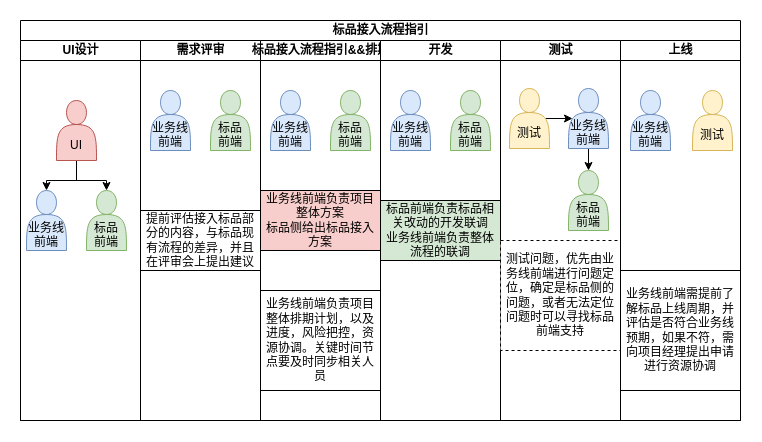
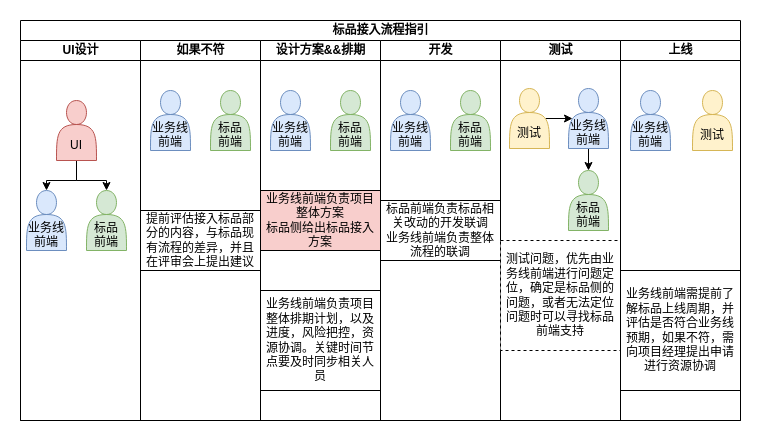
  <mxCell id="0" />
  <mxCell id="1" parent="0" />
  <mxCell id="2" value="标品接入流程指引" style="swimlane;childLayout=stackLayout;resizeParent=1;resizeParentMax=0;startSize=20;html=1;" vertex="1" parent="1"><mxGeometry x="20" y="20" width="720" height="400" as="geometry" /></mxCell>
  <mxCell id="3" value="UI设计" style="swimlane;startSize=20;html=1;" vertex="1" parent="2"><mxGeometry y="20" width="120" height="380" as="geometry"><mxRectangle y="20" width="40" height="460" as="alternateBounds" /></mxGeometry></mxCell>
  <mxCell id="4" style="edgeStyle=orthogonalEdgeStyle;rounded=0;orthogonalLoop=1;jettySize=auto;html=1;exitX=0.5;exitY=1;exitDx=0;exitDy=0;entryX=0.5;entryY=0;entryDx=0;entryDy=0;" edge="1" parent="3" source="6" target="7"><mxGeometry relative="1" as="geometry" /></mxCell>
  <mxCell id="5" style="edgeStyle=orthogonalEdgeStyle;rounded=0;orthogonalLoop=1;jettySize=auto;html=1;exitX=0.5;exitY=1;exitDx=0;exitDy=0;entryX=0.5;entryY=0;entryDx=0;entryDy=0;" edge="1" parent="3" source="6" target="8"><mxGeometry relative="1" as="geometry" /></mxCell>
  <mxCell id="6" value="&lt;br&gt;&lt;br&gt;UI" style="shape=actor;whiteSpace=wrap;html=1;fillColor=#f8cecc;strokeColor=#b85450;" vertex="1" parent="3"><mxGeometry x="36.0" y="60" width="40" height="60" as="geometry" /></mxCell>
  <mxCell id="7" value="&lt;br&gt;&lt;br&gt;业务线前端" style="shape=actor;whiteSpace=wrap;html=1;fillColor=#dae8fc;strokeColor=#6c8ebf;" vertex="1" parent="3"><mxGeometry x="6.0" y="150" width="40" height="60" as="geometry" /></mxCell>
  <mxCell id="8" value="&lt;br&gt;&lt;br&gt;标品&lt;br&gt;前端" style="shape=actor;whiteSpace=wrap;html=1;fillColor=#d5e8d4;strokeColor=#82b366;" vertex="1" parent="3"><mxGeometry x="66.0" y="150" width="40" height="60" as="geometry" /></mxCell>
- <mxCell id="9" value="需求评审" style="swimlane;startSize=20;html=1;" vertex="1" parent="2"><mxGeometry x="120" y="20" width="120" height="380" as="geometry"><mxRectangle x="120" y="20" width="40" height="460" as="alternateBounds" /></mxGeometry></mxCell>
+ <mxCell id="9" value="如果不符" style="swimlane;startSize=20;html=1;" vertex="1" parent="2"><mxGeometry x="120" y="20" width="120" height="380" as="geometry"><mxRectangle x="120" y="20" width="40" height="460" as="alternateBounds" /></mxGeometry></mxCell>
  <mxCell id="10" value="&lt;br&gt;&lt;br&gt;业务线前端" style="shape=actor;whiteSpace=wrap;html=1;fillColor=#dae8fc;strokeColor=#6c8ebf;" vertex="1" parent="9"><mxGeometry x="10.0" y="50" width="40" height="60" as="geometry" /></mxCell>
  <mxCell id="11" value="&lt;br&gt;&lt;br&gt;标品&lt;br&gt;前端" style="shape=actor;whiteSpace=wrap;html=1;fillColor=#d5e8d4;strokeColor=#82b366;" vertex="1" parent="9"><mxGeometry x="70.0" y="50" width="40" height="60" as="geometry" /></mxCell>
  <mxCell id="12" value="提前评估接入标品部分的内容，与标品现有流程的差异，并且在评审会上提出建议" style="whiteSpace=wrap;html=1;" vertex="1" parent="9"><mxGeometry x="-4.547e-13" y="170" width="120" height="60" as="geometry" /></mxCell>
- <mxCell id="13" value="标品接入流程指引&amp;amp;&amp;amp;排期" style="swimlane;startSize=20;html=1;" vertex="1" parent="2"><mxGeometry x="240" y="20" width="120" height="380" as="geometry"><mxRectangle x="240" y="20" width="40" height="460" as="alternateBounds" /></mxGeometry></mxCell>
+ <mxCell id="13" value="设计方案&amp;amp;&amp;amp;排期" style="swimlane;startSize=20;html=1;" vertex="1" parent="2"><mxGeometry x="240" y="20" width="120" height="380" as="geometry"><mxRectangle x="240" y="20" width="40" height="460" as="alternateBounds" /></mxGeometry></mxCell>
  <mxCell id="14" value="&lt;br&gt;&lt;br&gt;业务线前端" style="shape=actor;whiteSpace=wrap;html=1;fillColor=#dae8fc;strokeColor=#6c8ebf;" vertex="1" parent="13"><mxGeometry x="10.0" y="50" width="40" height="60" as="geometry" /></mxCell>
  <mxCell id="15" value="&lt;br&gt;&lt;br&gt;标品&lt;br&gt;前端" style="shape=actor;whiteSpace=wrap;html=1;fillColor=#d5e8d4;strokeColor=#82b366;" vertex="1" parent="13"><mxGeometry x="70.0" y="50" width="40" height="60" as="geometry" /></mxCell>
  <mxCell id="16" value="业务线前端负责项目整体方案&lt;br&gt;标品侧给出标品接入方案" style="whiteSpace=wrap;html=1;fillColor=#f8cecc;" vertex="1" parent="13"><mxGeometry x="-4.547e-13" y="150" width="120" height="60" as="geometry" /></mxCell>
  <mxCell id="17" value="业务线前端负责项目整体排期计划，以及进度，风险把控，资源协调。关键时间节点要及时同步相关人员" style="whiteSpace=wrap;html=1;" vertex="1" parent="13"><mxGeometry x="-4.547e-13" y="250" width="120" height="100" as="geometry" /></mxCell>
  <mxCell id="18" value="开发" style="swimlane;startSize=20;html=1;" vertex="1" parent="2"><mxGeometry x="360" y="20" width="120" height="380" as="geometry"><mxRectangle x="360" y="20" width="40" height="460" as="alternateBounds" /></mxGeometry></mxCell>
  <mxCell id="19" value="&lt;br&gt;&lt;br&gt;业务线前端" style="shape=actor;whiteSpace=wrap;html=1;fillColor=#dae8fc;strokeColor=#6c8ebf;" vertex="1" parent="18"><mxGeometry x="10.0" y="50" width="40" height="60" as="geometry" /></mxCell>
  <mxCell id="20" value="&lt;br&gt;&lt;br&gt;标品&lt;br&gt;前端" style="shape=actor;whiteSpace=wrap;html=1;fillColor=#d5e8d4;strokeColor=#82b366;" vertex="1" parent="18"><mxGeometry x="70.0" y="50" width="40" height="60" as="geometry" /></mxCell>
- <mxCell id="21" value="标品前端负责标品相关改动的开发联调&lt;br&gt;业务线前端负责整体流程的联调" style="whiteSpace=wrap;html=1;fillColor=#d5e8d4;" vertex="1" parent="18"><mxGeometry x="-4.547e-13" y="160" width="120" height="60" as="geometry" /></mxCell>
+ <mxCell id="21" value="标品前端负责标品相关改动的开发联调&lt;br&gt;业务线前端负责整体流程的联调" style="whiteSpace=wrap;html=1;" vertex="1" parent="18"><mxGeometry x="-4.547e-13" y="160" width="120" height="60" as="geometry" /></mxCell>
  <mxCell id="22" value="测试" style="swimlane;startSize=20;html=1;" vertex="1" parent="2"><mxGeometry x="480" y="20" width="120" height="380" as="geometry"><mxRectangle x="480" y="20" width="40" height="460" as="alternateBounds" /></mxGeometry></mxCell>
  <mxCell id="23" style="edgeStyle=orthogonalEdgeStyle;rounded=0;orthogonalLoop=1;jettySize=auto;html=1;exitX=0.5;exitY=1;exitDx=0;exitDy=0;" edge="1" parent="22" source="24" target="25"><mxGeometry relative="1" as="geometry" /></mxCell>
  <mxCell id="24" value="&lt;br&gt;&lt;br&gt;业务线前端" style="shape=actor;whiteSpace=wrap;html=1;fillColor=#dae8fc;strokeColor=#6c8ebf;" vertex="1" parent="22"><mxGeometry x="68.0" y="48" width="40" height="60" as="geometry" /></mxCell>
  <mxCell id="25" value="&lt;br&gt;&lt;br&gt;标品&lt;br&gt;前端" style="shape=actor;whiteSpace=wrap;html=1;fillColor=#d5e8d4;strokeColor=#82b366;" vertex="1" parent="22"><mxGeometry x="68.0" y="130" width="40" height="60" as="geometry" /></mxCell>
  <mxCell id="26" value="&lt;p class=&quot;sl-paragraph&quot;&gt;测试问题，优先由业务线前端进行问题定位，确定是标品侧的问题，或者无法定位问题时可以寻找标品前端支持&lt;/p&gt;" style="whiteSpace=wrap;html=1;dashed=1;" vertex="1" parent="22"><mxGeometry y="200" width="120" height="110" as="geometry" /></mxCell>
  <mxCell id="27" style="edgeStyle=orthogonalEdgeStyle;rounded=0;orthogonalLoop=1;jettySize=auto;html=1;exitX=0.9;exitY=0.5;exitDx=0;exitDy=0;exitPerimeter=0;entryX=0.1;entryY=0.5;entryDx=0;entryDy=0;entryPerimeter=0;" edge="1" parent="22" source="28" target="24"><mxGeometry relative="1" as="geometry" /></mxCell>
  <mxCell id="28" value="&lt;br&gt;&lt;br&gt;测试" style="shape=actor;whiteSpace=wrap;html=1;fillColor=#fff2cc;strokeColor=#d6b656;" vertex="1" parent="22"><mxGeometry x="9.0" y="48" width="40" height="60" as="geometry" /></mxCell>
  <mxCell id="29" value="上线" style="swimlane;startSize=20;html=1;" vertex="1" parent="2"><mxGeometry x="600" y="20" width="120" height="380" as="geometry"><mxRectangle x="600" y="20" width="40" height="460" as="alternateBounds" /></mxGeometry></mxCell>
  <mxCell id="30" value="&lt;br&gt;&lt;br&gt;业务线前端" style="shape=actor;whiteSpace=wrap;html=1;fillColor=#dae8fc;strokeColor=#6c8ebf;" vertex="1" parent="29"><mxGeometry x="10.0" y="50" width="40" height="60" as="geometry" /></mxCell>
  <mxCell id="31" value="&lt;br&gt;&lt;br&gt;测试" style="shape=actor;whiteSpace=wrap;html=1;fillColor=#fff2cc;strokeColor=#d6b656;" vertex="1" parent="29"><mxGeometry x="72.0" y="50" width="40" height="60" as="geometry" /></mxCell>
  <mxCell id="32" value="业务线前端需提前了解标品上线周期，并评估是否符合业务线预期，如果不符，需向项目经理提出申请进行资源协调" style="whiteSpace=wrap;html=1;" vertex="1" parent="29"><mxGeometry y="230" width="120" height="120" as="geometry" /></mxCell>
